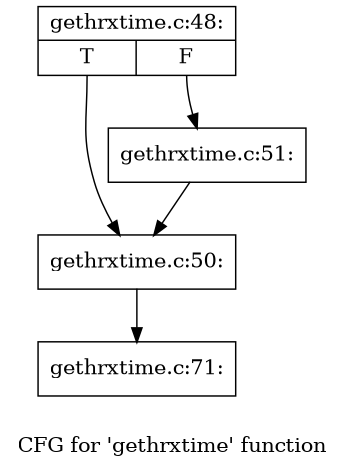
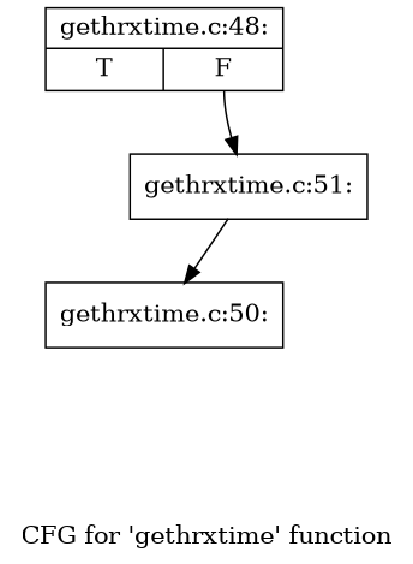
  digraph {
    label="CFG for 'gethrxtime' function"
    node [shape=record]
    n1 [label="{gethrxtime.c:48:|{<s0>T|<s1>F}}"]
    n2 [label="{gethrxtime.c:50:}"]
    n3 [label="{gethrxtime.c:51:}"]
-   n4 [label="{gethrxtime.c:71:}"]
-   n1 -> n2 [tailport=s0]
    n1 -> n3 [tailport=s1]
-   n2 -> n4
    n3 -> n2
  }
